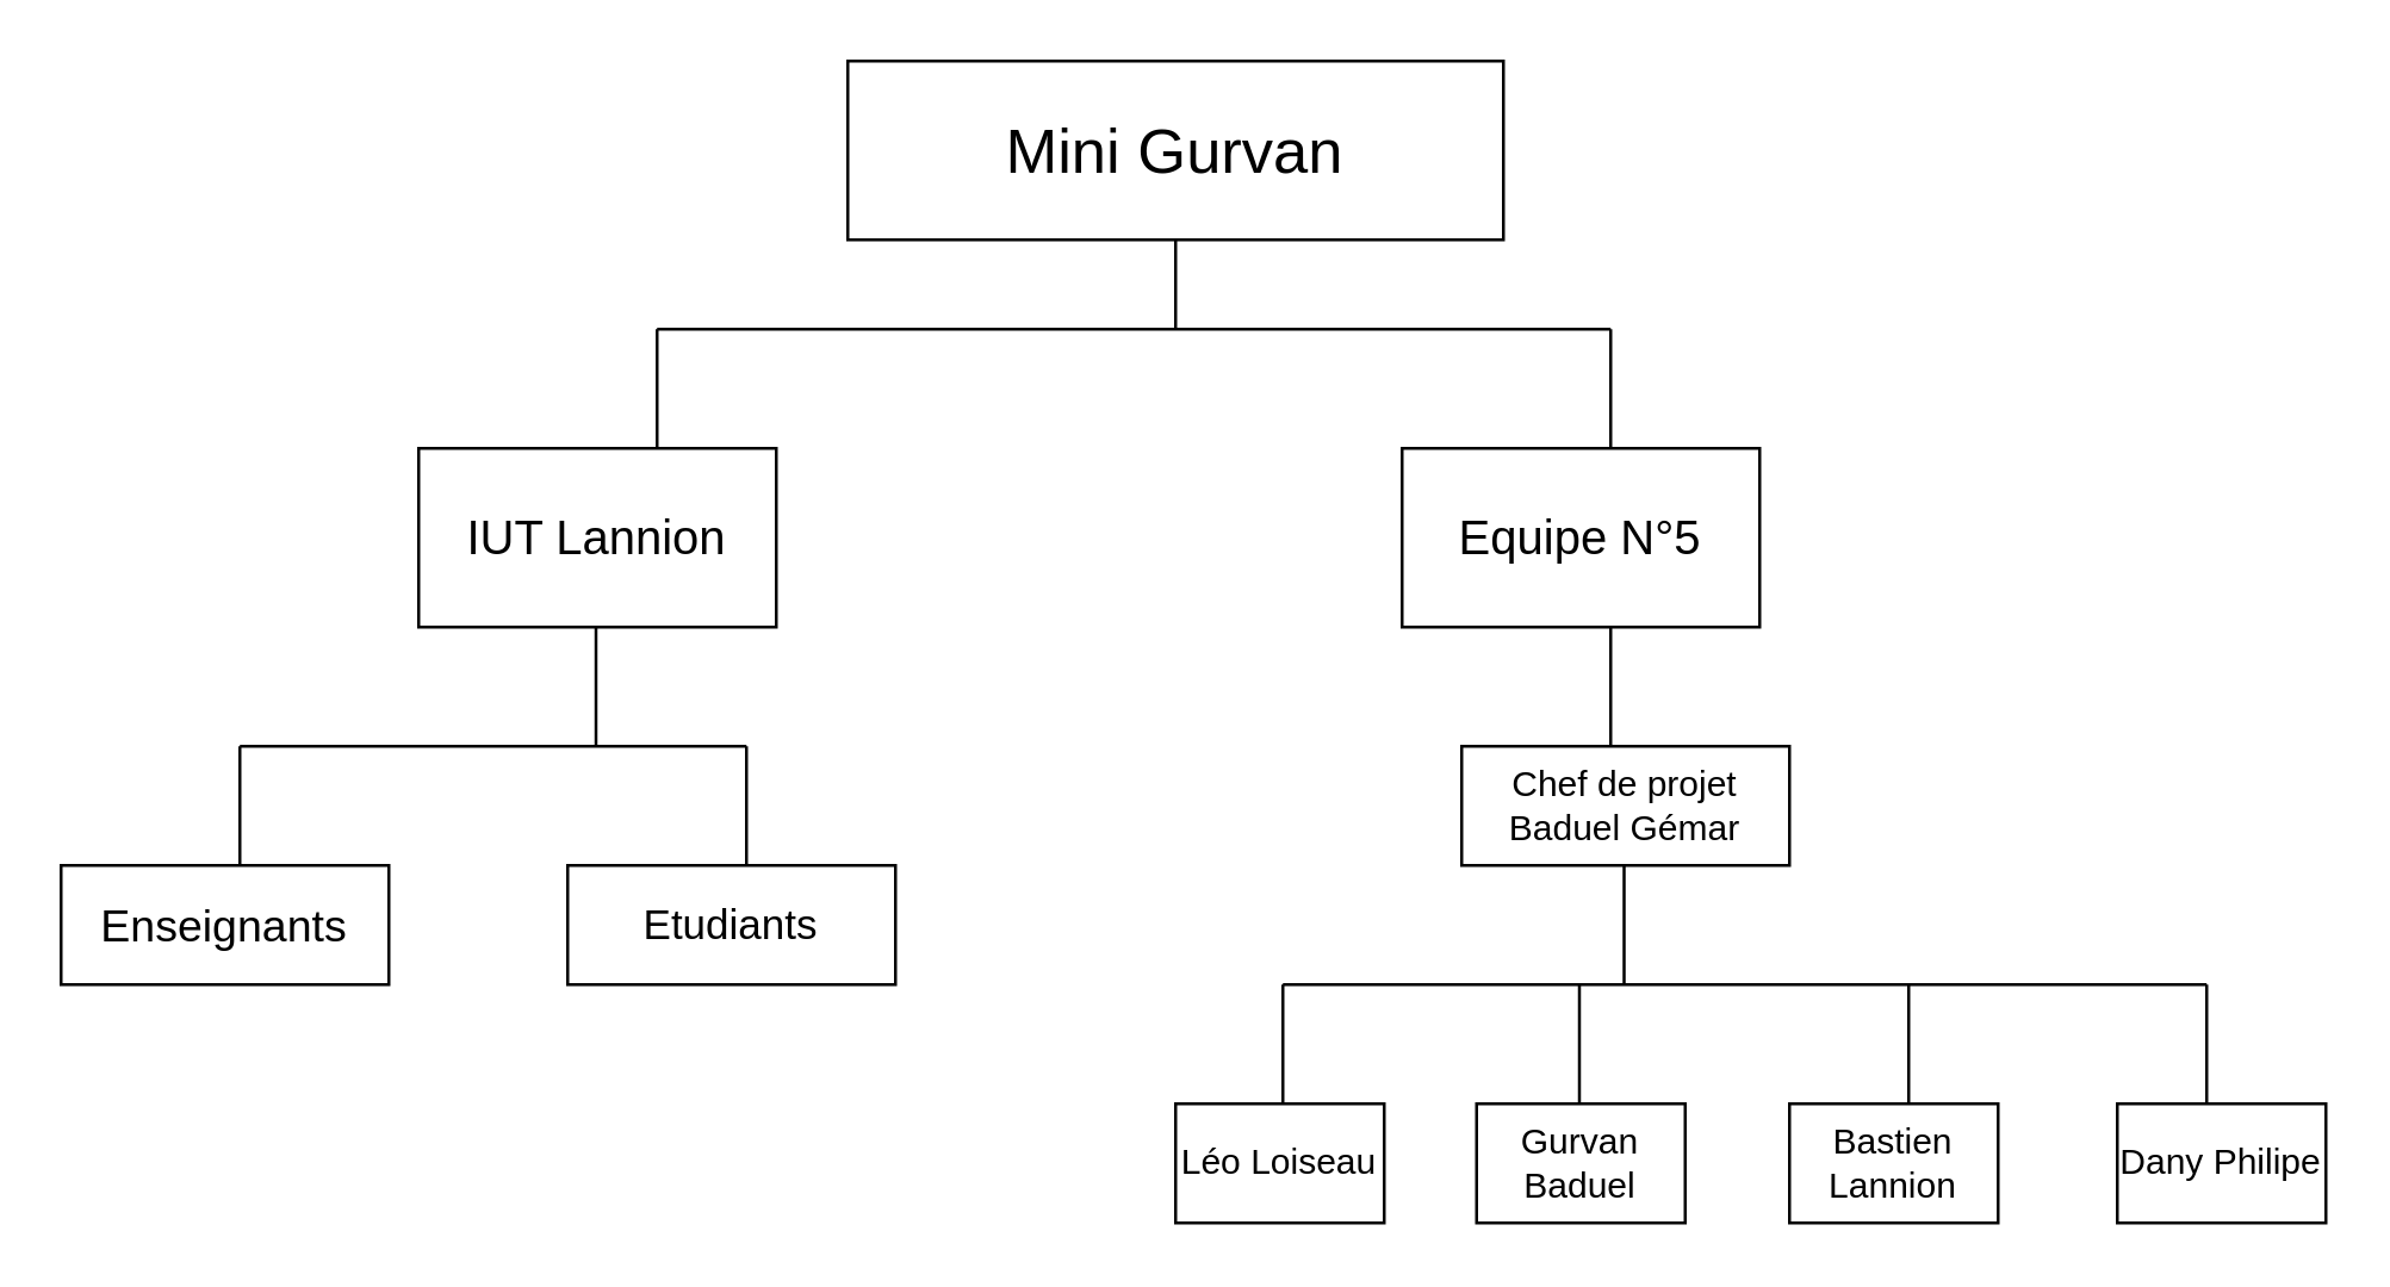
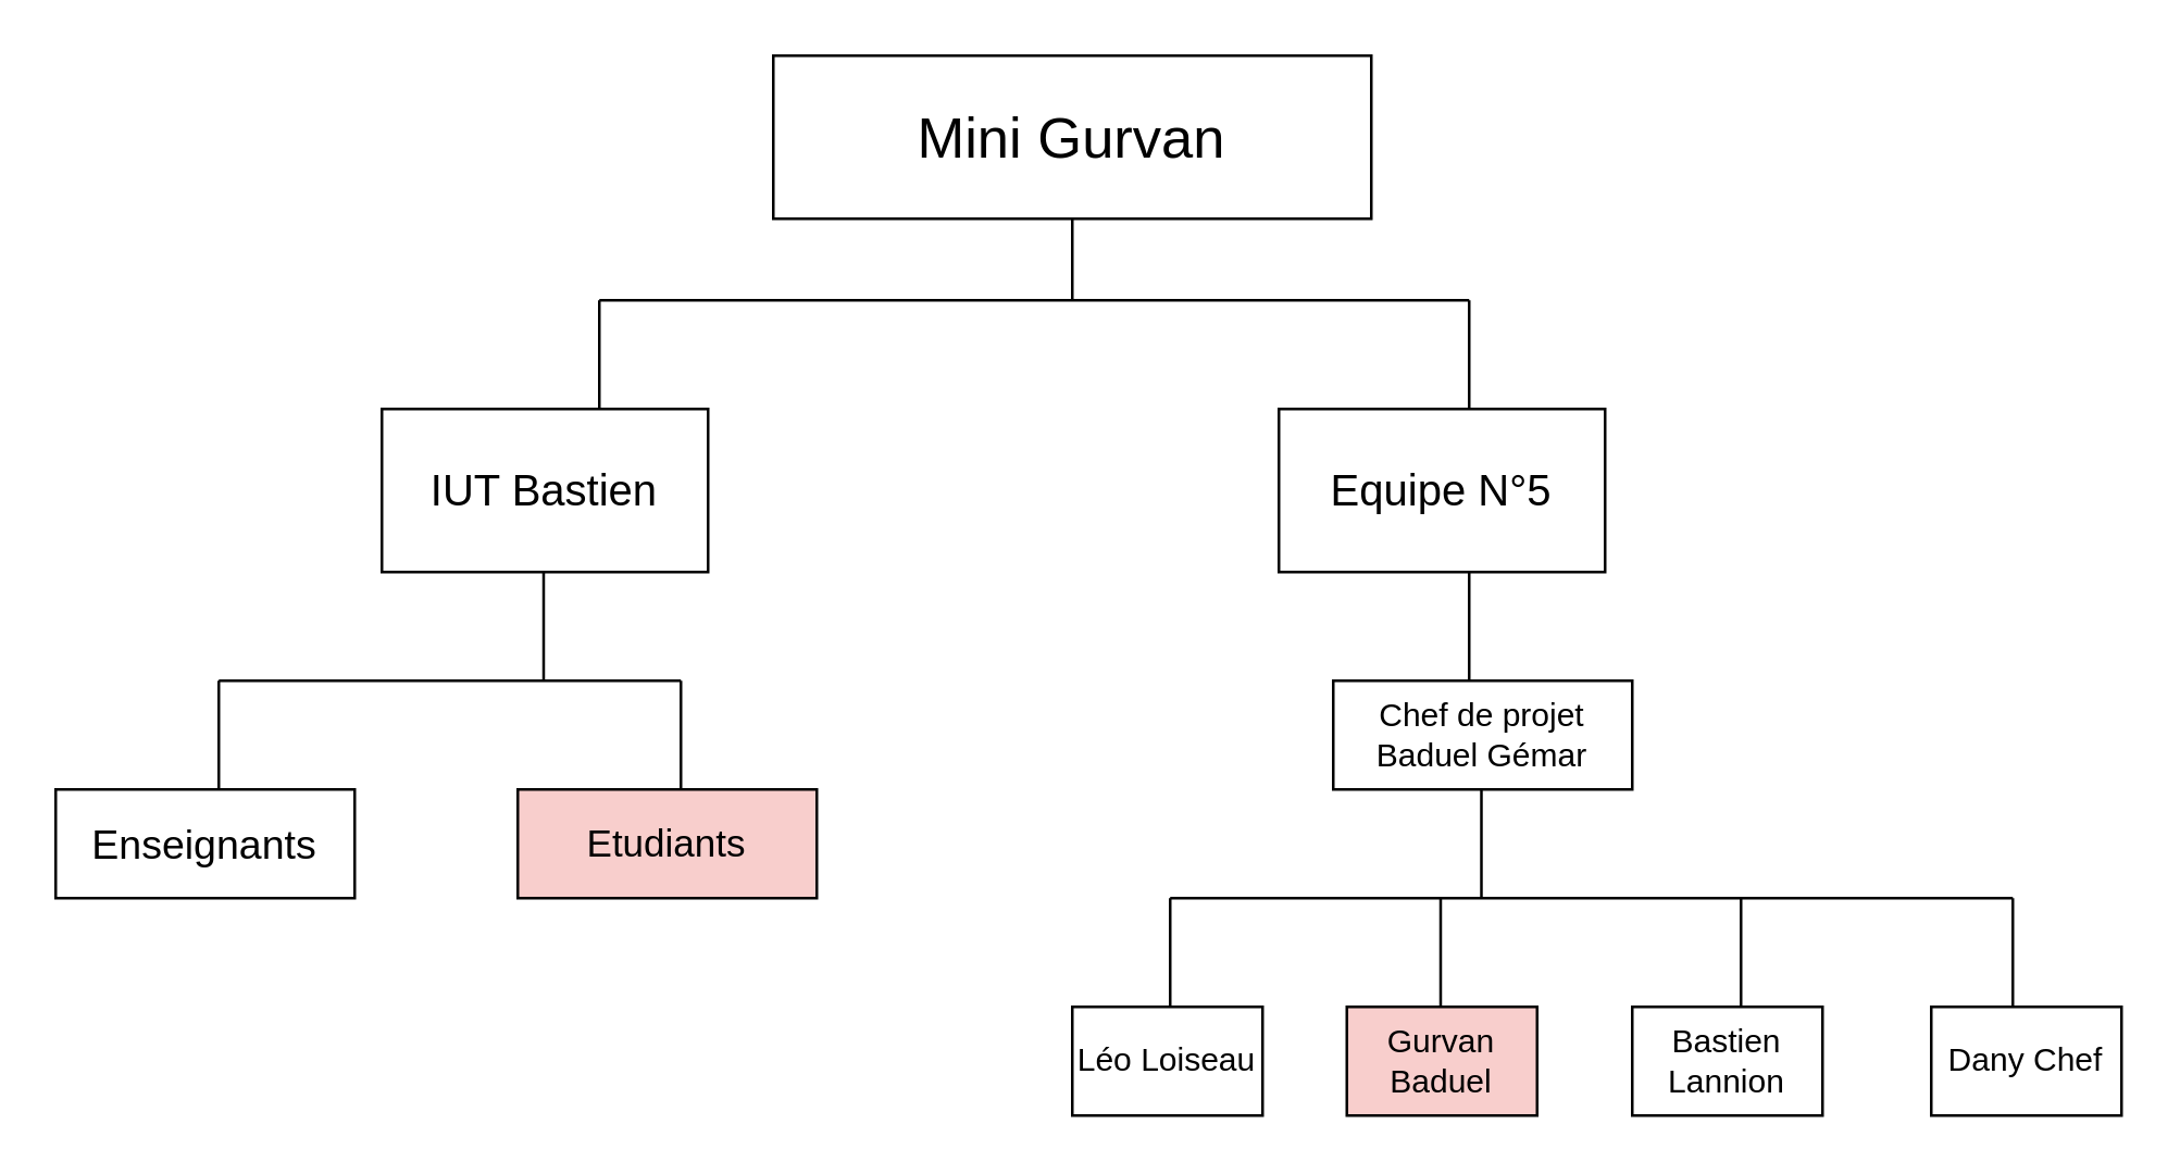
  <mxCell id="0" />
  <mxCell id="1" parent="0" />
  <mxCell id="2" value="&lt;font style=&quot;font-size: 21px&quot;&gt;Mini Gurvan&lt;/font&gt;" style="rounded=0;whiteSpace=wrap;html=1;" vertex="1" parent="1"><mxGeometry x="284" y="20" width="220" height="60" as="geometry" /></mxCell>
  <mxCell id="3" value="" style="endArrow=none;html=1;" edge="1" parent="1"><mxGeometry width="50" height="50" relative="1" as="geometry"><mxPoint x="394" y="110" as="sourcePoint" /><mxPoint x="394" y="80" as="targetPoint" /></mxGeometry></mxCell>
  <mxCell id="4" value="" style="endArrow=none;html=1;" edge="1" parent="1"><mxGeometry width="50" height="50" relative="1" as="geometry"><mxPoint x="220" y="110" as="sourcePoint" /><mxPoint x="540" y="110" as="targetPoint" /></mxGeometry></mxCell>
- <mxCell id="5" value="&lt;font style=&quot;font-size: 16px&quot;&gt;IUT Lannion&lt;/font&gt;" style="rounded=0;whiteSpace=wrap;html=1;" vertex="1" parent="1"><mxGeometry x="140" y="150" width="120" height="60" as="geometry" /></mxCell>
+ <mxCell id="5" value="&lt;font style=&quot;font-size: 16px&quot;&gt;IUT Bastien&lt;/font&gt;" style="rounded=0;whiteSpace=wrap;html=1;" vertex="1" parent="1"><mxGeometry x="140" y="150" width="120" height="60" as="geometry" /></mxCell>
  <mxCell id="6" value="" style="endArrow=none;html=1;" edge="1" parent="1"><mxGeometry width="50" height="50" relative="1" as="geometry"><mxPoint x="220" y="150" as="sourcePoint" /><mxPoint x="220" y="110" as="targetPoint" /></mxGeometry></mxCell>
  <mxCell id="7" value="&lt;font style=&quot;font-size: 16px&quot;&gt;Equipe N°5&lt;/font&gt;" style="rounded=0;whiteSpace=wrap;html=1;" vertex="1" parent="1"><mxGeometry x="470" y="150" width="120" height="60" as="geometry" /></mxCell>
  <mxCell id="8" value="" style="endArrow=none;html=1;" edge="1" parent="1"><mxGeometry width="50" height="50" relative="1" as="geometry"><mxPoint x="540" y="150" as="sourcePoint" /><mxPoint x="540" y="110" as="targetPoint" /></mxGeometry></mxCell>
  <mxCell id="9" value="" style="endArrow=none;html=1;" edge="1" parent="1"><mxGeometry width="50" height="50" relative="1" as="geometry"><mxPoint x="540" y="250" as="sourcePoint" /><mxPoint x="540" y="210" as="targetPoint" /></mxGeometry></mxCell>
  <mxCell id="10" value="Chef de projet&lt;br&gt;Baduel Gémar" style="rounded=0;whiteSpace=wrap;html=1;" vertex="1" parent="1"><mxGeometry x="490" y="250" width="110" height="40" as="geometry" /></mxCell>
  <mxCell id="11" value="" style="endArrow=none;html=1;" edge="1" parent="1"><mxGeometry width="50" height="50" relative="1" as="geometry"><mxPoint x="544.5" y="330" as="sourcePoint" /><mxPoint x="544.5" y="290" as="targetPoint" /></mxGeometry></mxCell>
  <mxCell id="12" value="" style="endArrow=none;html=1;" edge="1" parent="1"><mxGeometry width="50" height="50" relative="1" as="geometry"><mxPoint x="430" y="330" as="sourcePoint" /><mxPoint x="740" y="330" as="targetPoint" /></mxGeometry></mxCell>
  <mxCell id="13" value="" style="endArrow=none;html=1;" edge="1" parent="1"><mxGeometry width="50" height="50" relative="1" as="geometry"><mxPoint x="430" y="370" as="sourcePoint" /><mxPoint x="430" y="330" as="targetPoint" /></mxGeometry></mxCell>
  <mxCell id="14" value="" style="endArrow=none;html=1;" edge="1" parent="1"><mxGeometry width="50" height="50" relative="1" as="geometry"><mxPoint x="529.5" y="370" as="sourcePoint" /><mxPoint x="529.5" y="330" as="targetPoint" /></mxGeometry></mxCell>
  <mxCell id="15" value="" style="endArrow=none;html=1;" edge="1" parent="1"><mxGeometry width="50" height="50" relative="1" as="geometry"><mxPoint x="640" y="370" as="sourcePoint" /><mxPoint x="640" y="330" as="targetPoint" /></mxGeometry></mxCell>
  <mxCell id="16" value="" style="endArrow=none;html=1;" edge="1" parent="1"><mxGeometry width="50" height="50" relative="1" as="geometry"><mxPoint x="740" y="370" as="sourcePoint" /><mxPoint x="740" y="330" as="targetPoint" /></mxGeometry></mxCell>
  <mxCell id="17" value="Léo Loiseau" style="rounded=0;whiteSpace=wrap;html=1;" vertex="1" parent="1"><mxGeometry x="394" y="370" width="70" height="40" as="geometry" /></mxCell>
- <mxCell id="18" value="Gurvan Baduel" style="rounded=0;whiteSpace=wrap;html=1;" vertex="1" parent="1"><mxGeometry x="495" y="370" width="70" height="40" as="geometry" /></mxCell>
+ <mxCell id="18" value="Gurvan Baduel" style="rounded=0;whiteSpace=wrap;html=1;fillColor=#f8cecc;" vertex="1" parent="1"><mxGeometry x="495" y="370" width="70" height="40" as="geometry" /></mxCell>
  <mxCell id="19" value="Bastien Lannion" style="rounded=0;whiteSpace=wrap;html=1;" vertex="1" parent="1"><mxGeometry x="600" y="370" width="70" height="40" as="geometry" /></mxCell>
- <mxCell id="20" value="Dany Philipe" style="rounded=0;whiteSpace=wrap;html=1;" vertex="1" parent="1"><mxGeometry x="710" y="370" width="70" height="40" as="geometry" /></mxCell>
+ <mxCell id="20" value="Dany Chef" style="rounded=0;whiteSpace=wrap;html=1;" vertex="1" parent="1"><mxGeometry x="710" y="370" width="70" height="40" as="geometry" /></mxCell>
  <mxCell id="21" value="" style="endArrow=none;html=1;" edge="1" parent="1"><mxGeometry width="50" height="50" relative="1" as="geometry"><mxPoint x="199.5" y="250" as="sourcePoint" /><mxPoint x="199.5" y="210" as="targetPoint" /></mxGeometry></mxCell>
  <mxCell id="22" value="" style="endArrow=none;html=1;" edge="1" parent="1"><mxGeometry width="50" height="50" relative="1" as="geometry"><mxPoint x="80" y="250" as="sourcePoint" /><mxPoint x="250" y="250" as="targetPoint" /></mxGeometry></mxCell>
  <mxCell id="23" value="" style="endArrow=none;html=1;" edge="1" parent="1"><mxGeometry width="50" height="50" relative="1" as="geometry"><mxPoint x="80" y="290" as="sourcePoint" /><mxPoint x="80" y="250" as="targetPoint" /></mxGeometry></mxCell>
  <mxCell id="24" value="" style="endArrow=none;html=1;" edge="1" parent="1"><mxGeometry width="50" height="50" relative="1" as="geometry"><mxPoint x="250" y="290" as="sourcePoint" /><mxPoint x="250" y="250" as="targetPoint" /></mxGeometry></mxCell>
  <mxCell id="25" value="&lt;font style=&quot;font-size: 15px&quot;&gt;Enseignants&lt;/font&gt;" style="rounded=0;whiteSpace=wrap;html=1;" vertex="1" parent="1"><mxGeometry x="20" y="290" width="110" height="40" as="geometry" /></mxCell>
- <mxCell id="26" value="&lt;font style=&quot;font-size: 14px&quot;&gt;Etudiants&lt;/font&gt;" style="rounded=0;whiteSpace=wrap;html=1;" vertex="1" parent="1"><mxGeometry x="190" y="290" width="110" height="40" as="geometry" /></mxCell>
+ <mxCell id="26" value="&lt;font style=&quot;font-size: 14px&quot;&gt;Etudiants&lt;/font&gt;" style="rounded=0;whiteSpace=wrap;html=1;fillColor=#f8cecc;" vertex="1" parent="1"><mxGeometry x="190" y="290" width="110" height="40" as="geometry" /></mxCell>
